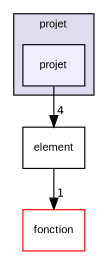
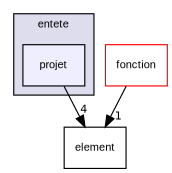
  digraph {
    compound=true
    fontname="Liberation Sans"
    node [fontname="Liberation Sans" fontsize=10 shape=box style=filled]
    edge [fontname="Liberation Sans" labeldistance=1.5 labelfontname=Helvetica labelfontsize=10]
    n1 [fillcolor="#eeeeff" label=projet pencolor=black]
    n2 [label=element style=""]
    n3 [color=red fillcolor=white label=fonction]
    subgraph cluster_1 {
      bgcolor="#ddddee"
      fontsize=10
-     label=projet
+     label=entete
      pencolor=black
      n1
    }
    n1 -> n2 [headlabel=4]
-   n2 -> n3 [headlabel=1]
+   n3 -> n2 [headlabel=1]
  }
